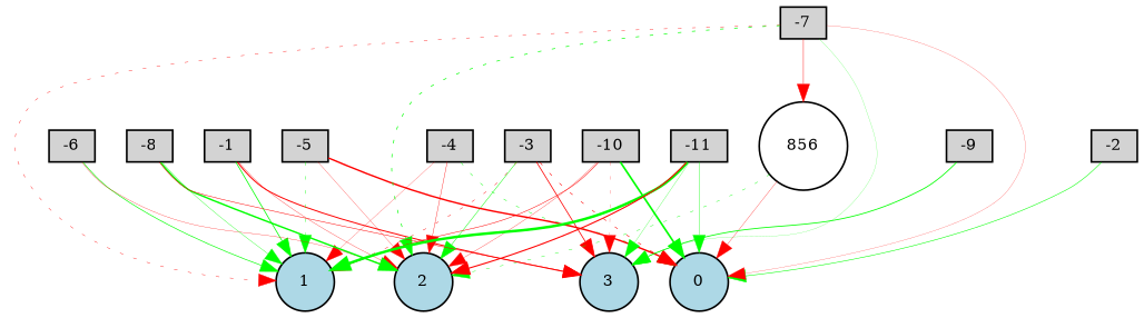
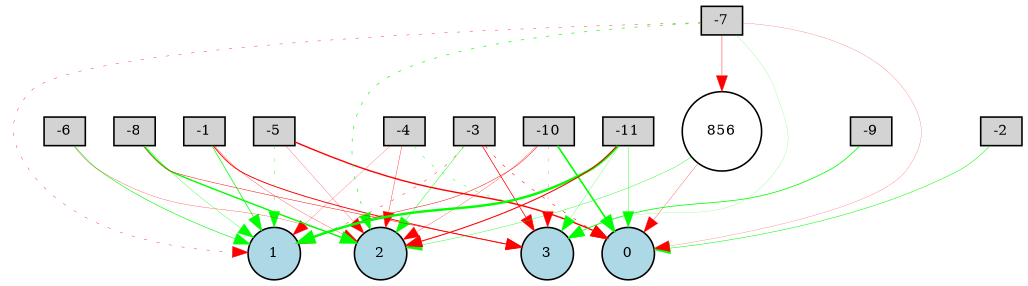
  digraph {
    node [fillcolor=lightgray fontsize=9 shape=box style=filled]
    edge [color=red style=solid]
    -1 [height=0.2 width=0.2]
    1 [fillcolor=lightblue height=0.2 shape=circle width=0.2]
    2 [fillcolor=lightblue height=0.2 shape=circle width=0.2]
    3 [fillcolor=lightblue height=0.2 shape=circle width=0.2]
    0 [fillcolor=lightblue height=0.2 shape=circle width=0.2]
    -2 [height=0.2 width=0.2]
    -3 [height=0.2 width=0.2]
    -4 [height=0.2 width=0.2]
    -5 [height=0.2 width=0.2]
    -6 [height=0.2 width=0.2]
    -7 [height=0.2 width=0.2]
    856 [fillcolor=white height=0.2 shape=circle width=0.2]
    -8 [height=0.2 width=0.2]
    -9 [height=0.2 width=0.2]
    -10 [height=0.2 width=0.2]
    -11 [height=0.2 width=0.2]
    -1 -> 1 [color=green penwidth=0.46003126586508936]
    -1 -> 2 [penwidth=0.18126505895533002]
    -1 -> 3 [penwidth=0.603901390493844]
    -2 -> 0 [color=green penwidth=0.32270006413505664]
    -3 -> 1 [penwidth=0.2522719101364933 style=dotted]
    -3 -> 2 [color=green penwidth=0.2822008193403993]
    -3 -> 3 [penwidth=0.466646132183704]
    -3 -> 0 [penwidth=0.3387811538718474 style=dotted]
    -4 -> 1 [penwidth=0.1324123756475031]
    -4 -> 2 [penwidth=0.22325312394340052]
    -4 -> 0 [color=green penwidth=0.264369659084002 style=dotted]
    -5 -> 1 [color=green penwidth=0.2419807461954396 style=dotted]
    -5 -> 2 [penwidth=0.1497393079565391]
    -5 -> 0 [penwidth=0.8781615839227795]
    -6 -> 1 [color=green penwidth=0.38582383168038537]
    -6 -> 2 [penwidth=0.16965451735987325]
    -7 -> 1 [penwidth=0.23540897842379907 style=dotted]
    -7 -> 2 [color=green penwidth=0.41130758484285357 style=dotted]
    -7 -> 3 [color=green penwidth=0.1073289337312878]
    -7 -> 0 [penwidth=0.1218890169005536]
    -7 -> 856 [penwidth=0.2535066484034427]
-   856 -> 2 [color=green penwidth=0.23755618178021995 style=dotted]
+   856 -> 2 [color=green penwidth=0.23755618178021995]
    856 -> 0 [penwidth=0.17180570819001661]
    -8 -> 1 [color=green penwidth=0.20419969549562636]
    -8 -> 2 [color=green penwidth=0.8803358870853402]
    -8 -> 3 [penwidth=0.29500847992292395]
    -9 -> 3 [color=green penwidth=0.49360847161349486]
    -10 -> 1 [penwidth=0.3030146727686534]
    -10 -> 2 [penwidth=0.17193280297955732]
    -10 -> 3 [penwidth=0.13253316574228857 style=dotted]
    -10 -> 0 [color=green penwidth=1.0256051744185302]
    -11 -> 1 [color=green penwidth=1.5220199359068476]
    -11 -> 2 [penwidth=0.6647069487942853]
    -11 -> 3 [color=green penwidth=0.15612489425244563]
    -11 -> 0 [color=green penwidth=0.22394505155464184]
  }
